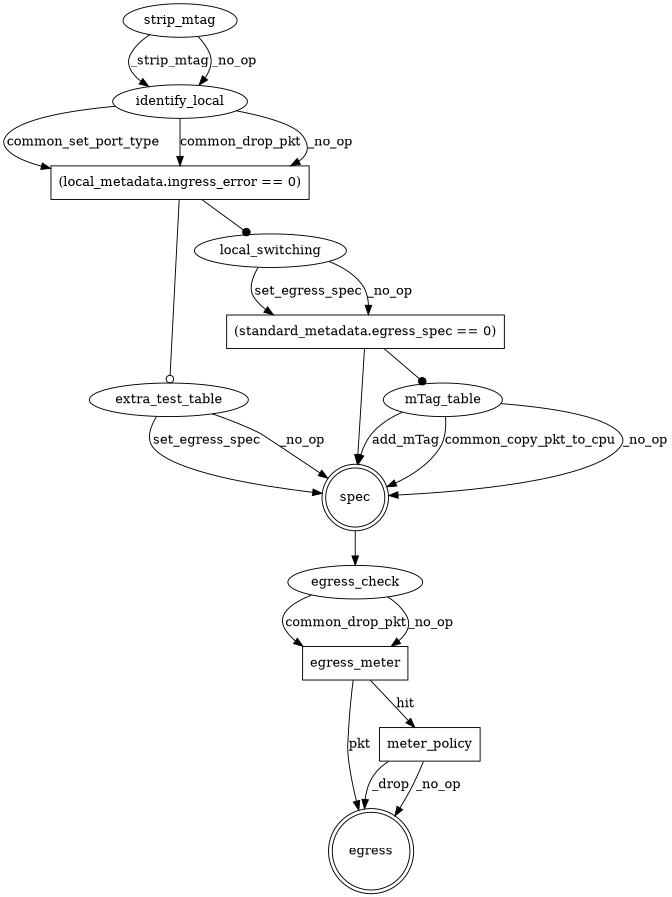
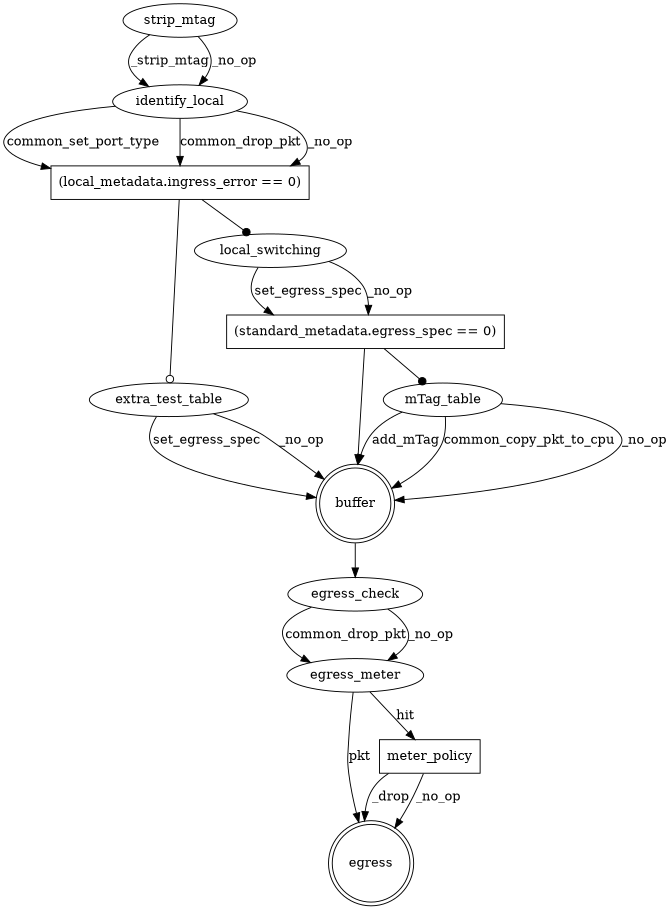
  digraph {
    node [shape=ellipse]
    edge [arrowhead=normal]
-   buffer [shape=doublecircle label=spec]
+   buffer [shape=doublecircle]
    egress_check
-   egress_meter [shape=box]
+   egress_meter
    egress [shape=doublecircle]
    n5 [label=identify_local]
    strip_mtag
    n7 [label="(local_metadata.ingress_error == 0)" shape=box]
    extra_test_table
    local_switching
    n10 [label="(standard_metadata.egress_spec == 0)" shape=box]
    mTag_table
    meter_policy [shape=box]
    buffer -> egress_check [arrowhead=""]
    egress_check -> egress_meter [label=common_drop_pkt]
    egress_check -> egress_meter [label=_no_op]
    egress_meter -> egress [label=pkt]
    egress_meter -> meter_policy [label=hit]
    n5 -> n7 [label=common_set_port_type]
    n5 -> n7 [label=common_drop_pkt]
    n5 -> n7 [label=_no_op]
    strip_mtag -> n5 [label=_strip_mtag]
    strip_mtag -> n5 [label=_no_op]
    n7 -> extra_test_table [arrowhead=odot]
    n7 -> local_switching [arrowhead=dot]
    extra_test_table -> buffer [label=set_egress_spec]
    extra_test_table -> buffer [label=_no_op]
    local_switching -> n10 [label=set_egress_spec]
    local_switching -> n10 [label=_no_op]
    n10 -> buffer
    n10 -> mTag_table [arrowhead=dot]
    mTag_table -> buffer [label=add_mTag]
    mTag_table -> buffer [label=common_copy_pkt_to_cpu]
    mTag_table -> buffer [label=_no_op]
    meter_policy -> egress [label=_drop]
    meter_policy -> egress [label=_no_op]
  }
